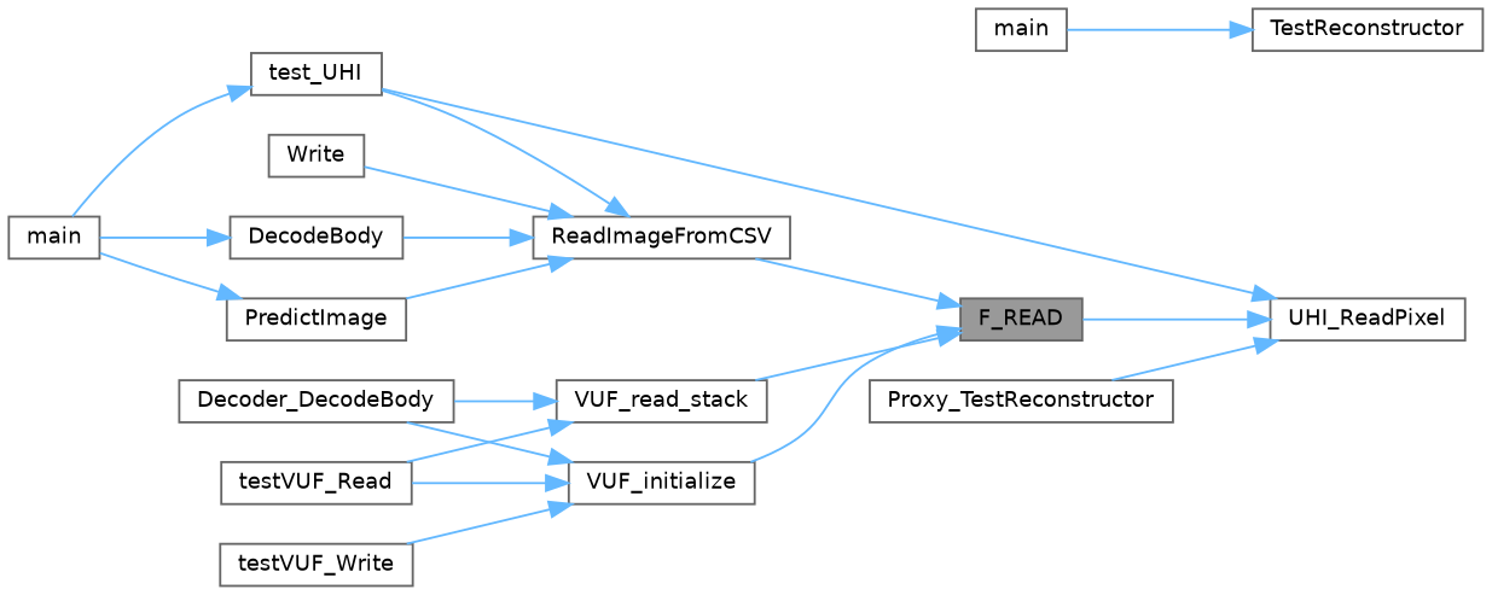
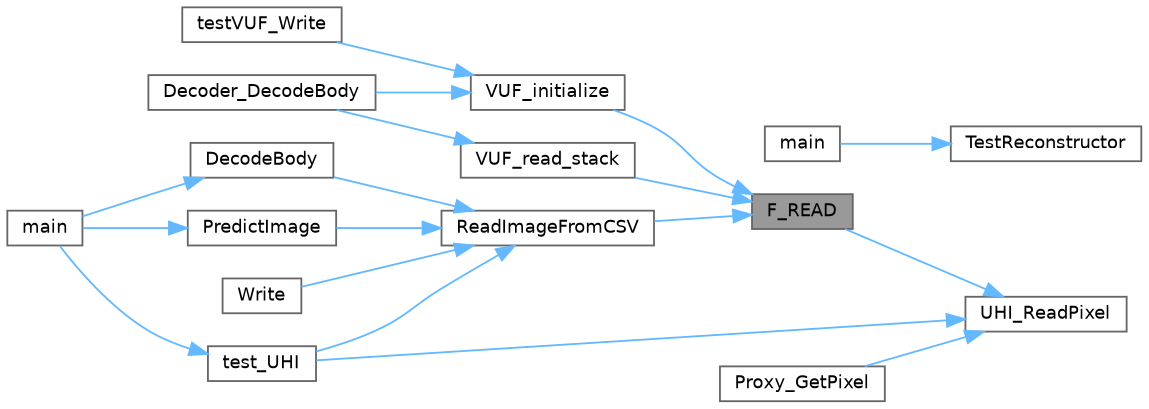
  digraph {
    rankdir=RL
    node [color=grey40 fillcolor=white fontname=Helvetica fontsize=10 shape=box style=filled]
    edge [color=steelblue1 dir=back fontname=Helvetica fontsize=10 labelfontname=Helvetica labelfontsize=10 style=solid]
    n1 [color=gray40 fillcolor=grey60 fontcolor=black height=0.2 label=F_READ width=0.4]
    n2 [height=0.2 label=ReadImageFromCSV width=0.4]
    n3 [height=0.2 label=VUF_initialize width=0.4]
    n4 [height=0.2 label=VUF_read_stack width=0.4]
    n5 [height=0.2 label=DecodeBody width=0.4]
    n6 [height=0.2 label=PredictImage width=0.4]
    n7 [height=0.2 label=Write width=0.4]
    n8 [height=0.2 label=test_UHI width=0.4]
    n9 [height=0.2 label=UHI_ReadPixel width=0.4]
-   n10 [height=0.2 label=Proxy_TestReconstructor width=0.4]
+   n10 [height=0.2 label=Proxy_GetPixel width=0.4]
    n11 [height=0.2 label=Decoder_DecodeBody width=0.4]
-   n12 [height=0.2 label=testVUF_Read width=0.4]
    n13 [height=0.2 label=testVUF_Write width=0.4]
    n14 [height=0.2 label=main width=0.4]
    n15 [height=0.2 label=TestReconstructor width=0.4]
    n16 [height=0.2 label=main width=0.4]
    n1 -> n2
    n1 -> n3
    n1 -> n4
    n2 -> n5
    n2 -> n6
    n2 -> n7
    n2 -> n8
    n3 -> n11
-   n3 -> n12
    n3 -> n13
    n4 -> n11
-   n4 -> n12
    n5 -> n14
    n6 -> n14
    n8 -> n14
    n9 -> n1
    n9 -> n8
    n9 -> n10
    n15 -> n16
  }
